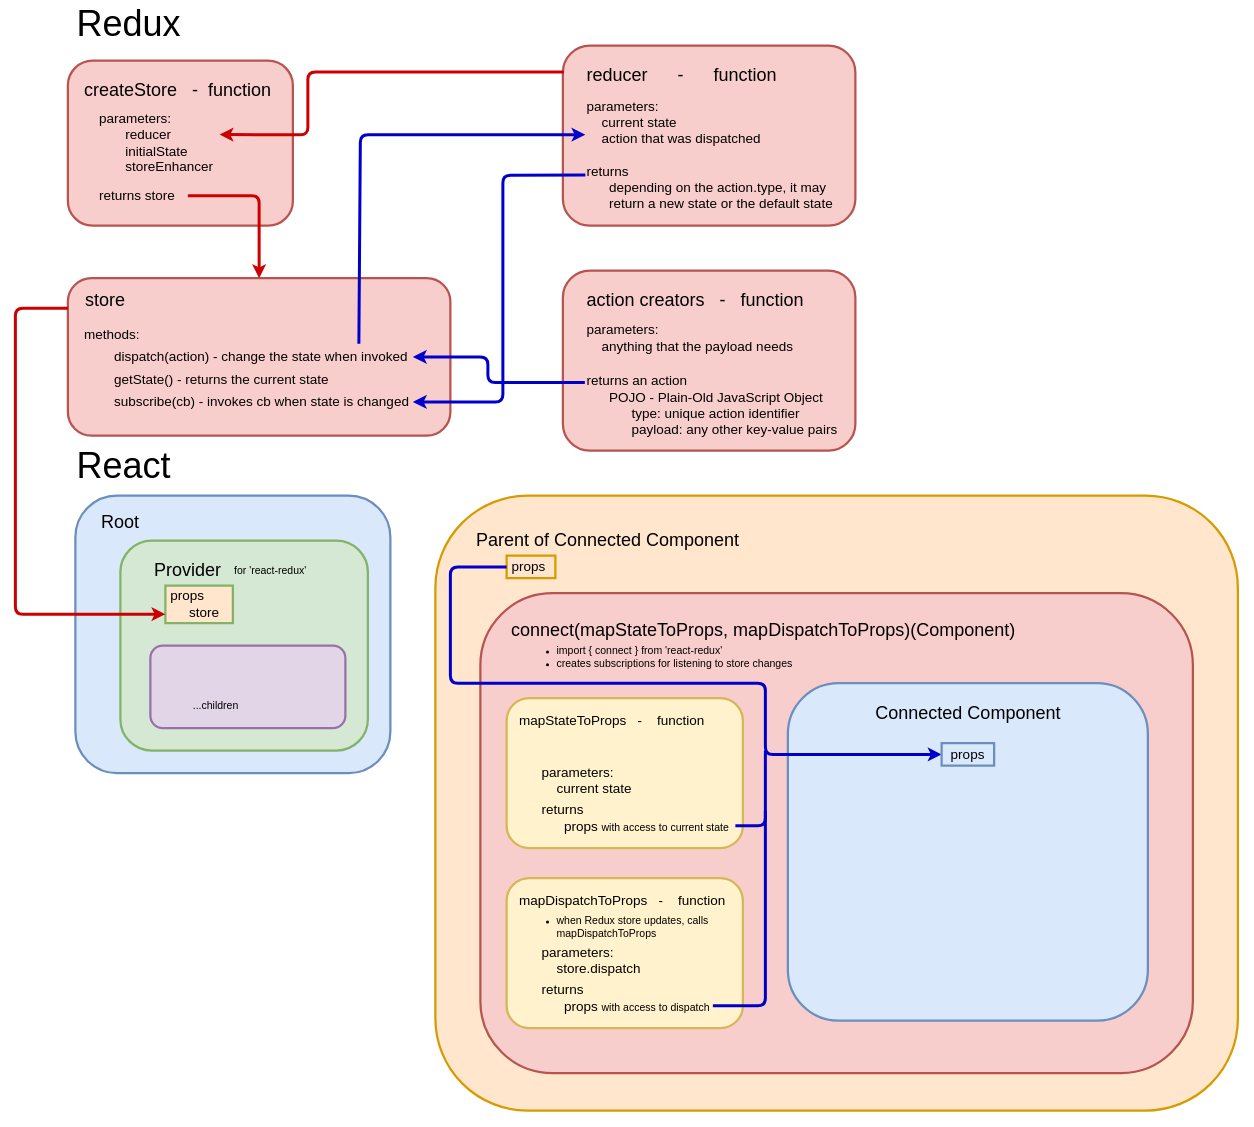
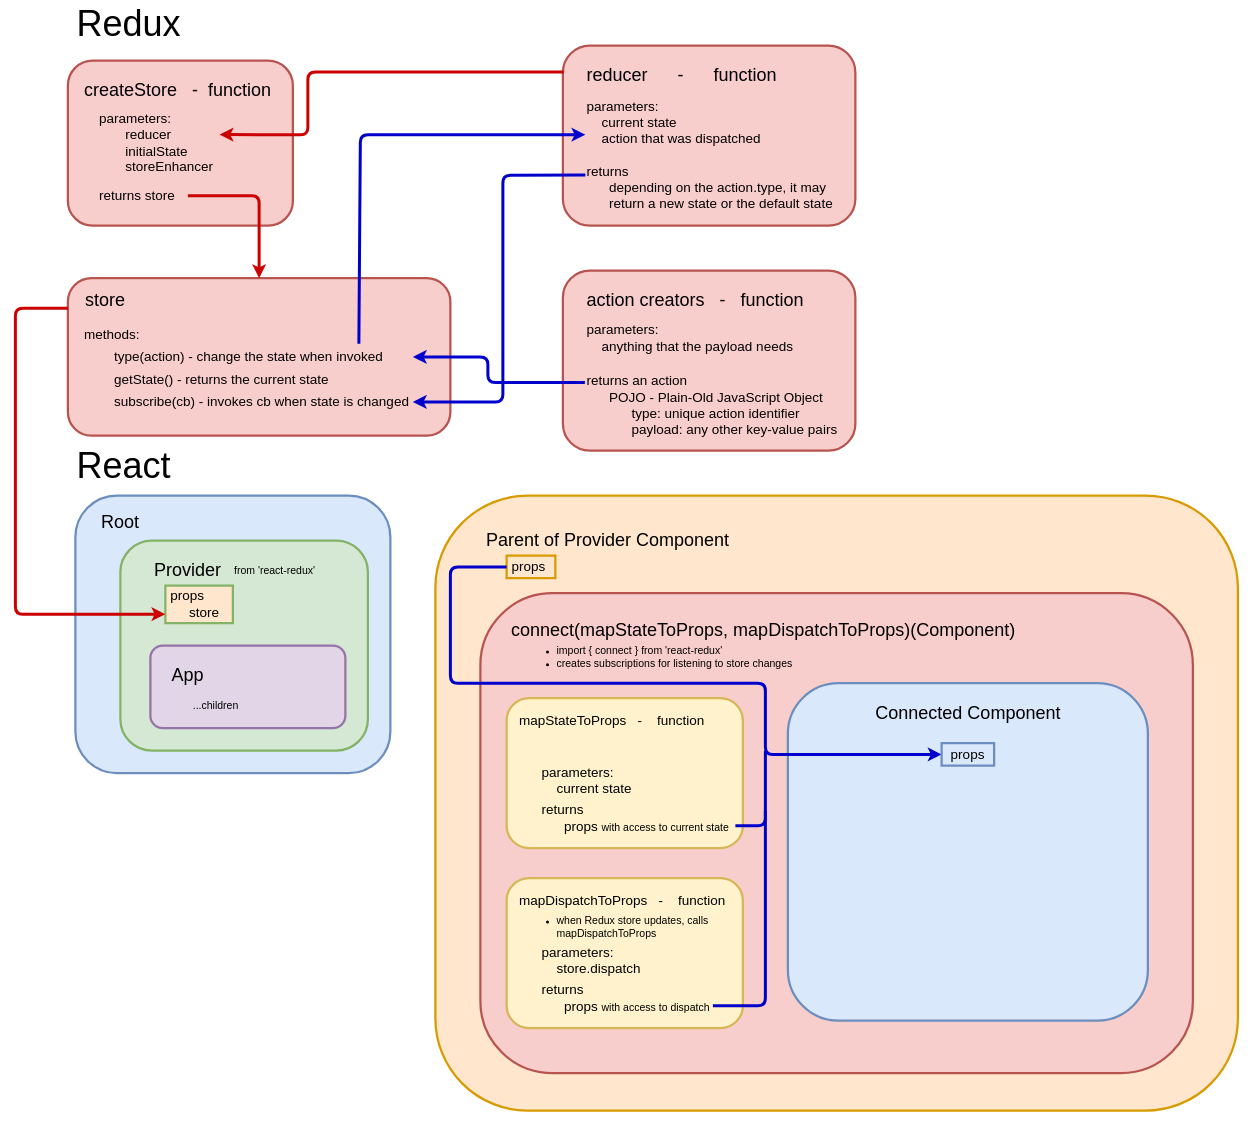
  <mxCell id="0" />
  <mxCell id="1" parent="0" />
  <mxCell id="2" value="" style="rounded=1;whiteSpace=wrap;html=1;strokeWidth=3;strokeColor=#b85450;fillColor=#f8cecc;" vertex="1" parent="1"><mxGeometry x="90" y="370" width="510" height="210" as="geometry" /></mxCell>
  <mxCell id="3" value="&lt;font style=&quot;font-size: 24px&quot;&gt;store&lt;/font&gt;" style="text;html=1;strokeColor=none;fillColor=none;align=center;verticalAlign=middle;whiteSpace=wrap;rounded=0;" vertex="1" parent="1"><mxGeometry x="110" y="390" width="60" height="20" as="geometry" /></mxCell>
- <mxCell id="4" value="&lt;font&gt;&lt;font style=&quot;font-size: 18px&quot;&gt;dispatch(action) - change the state when invoked&lt;/font&gt;&lt;br&gt;&lt;/font&gt;" style="text;html=1;strokeColor=none;fillColor=none;align=left;verticalAlign=middle;whiteSpace=wrap;rounded=0;" vertex="1" parent="1"><mxGeometry x="150" y="460" width="400" height="30" as="geometry" /></mxCell>
+ <mxCell id="4" value="&lt;font&gt;&lt;font style=&quot;font-size: 18px&quot;&gt;type(action) - change the state when invoked&lt;/font&gt;&lt;br&gt;&lt;/font&gt;" style="text;html=1;strokeColor=none;fillColor=none;align=left;verticalAlign=middle;whiteSpace=wrap;rounded=0;" vertex="1" parent="1"><mxGeometry x="150" y="460" width="400" height="30" as="geometry" /></mxCell>
  <mxCell id="5" value="&lt;font style=&quot;font-size: 18px&quot;&gt;getState() - returns the current state&lt;/font&gt;" style="text;html=1;strokeColor=none;fillColor=none;align=left;verticalAlign=middle;whiteSpace=wrap;rounded=0;" vertex="1" parent="1"><mxGeometry x="150" y="490" width="330" height="30" as="geometry" /></mxCell>
  <mxCell id="6" style="edgeStyle=orthogonalEdgeStyle;rounded=0;orthogonalLoop=1;jettySize=auto;html=1;exitX=0.5;exitY=1;exitDx=0;exitDy=0;" edge="1" parent="1" source="2" target="2"><mxGeometry relative="1" as="geometry" /></mxCell>
  <mxCell id="7" value="&lt;font style=&quot;font-size: 48px&quot;&gt;Redux&lt;/font&gt;" style="text;html=1;strokeColor=none;fillColor=none;align=left;verticalAlign=middle;whiteSpace=wrap;rounded=0;" vertex="1" parent="1"><mxGeometry x="100" y="20" width="170" height="20" as="geometry" /></mxCell>
  <mxCell id="8" value="&lt;font style=&quot;font-size: 48px&quot;&gt;React&lt;/font&gt;" style="text;html=1;strokeColor=none;fillColor=none;align=left;verticalAlign=middle;whiteSpace=wrap;rounded=0;" vertex="1" parent="1"><mxGeometry x="100" y="590" width="170" height="60" as="geometry" /></mxCell>
  <mxCell id="9" value="" style="rounded=1;whiteSpace=wrap;html=1;strokeColor=#6c8ebf;strokeWidth=3;fillColor=#dae8fc;" vertex="1" parent="1"><mxGeometry x="100" y="660" width="420" height="370" as="geometry" /></mxCell>
  <mxCell id="10" value="&lt;font style=&quot;font-size: 24px&quot;&gt;Root&lt;/font&gt;" style="text;html=1;strokeColor=none;fillColor=none;align=center;verticalAlign=middle;whiteSpace=wrap;rounded=0;" vertex="1" parent="1"><mxGeometry x="130" y="685" width="60" height="20" as="geometry" /></mxCell>
  <mxCell id="11" value="" style="rounded=1;whiteSpace=wrap;html=1;strokeColor=#82b366;strokeWidth=3;fillColor=#d5e8d4;" vertex="1" parent="1"><mxGeometry x="160" y="720" width="330" height="280" as="geometry" /></mxCell>
  <mxCell id="12" value="&lt;font style=&quot;font-size: 24px&quot;&gt;Provider&lt;/font&gt;" style="text;html=1;strokeColor=none;fillColor=none;align=center;verticalAlign=middle;whiteSpace=wrap;rounded=0;" vertex="1" parent="1"><mxGeometry x="220" y="750" width="60" height="20" as="geometry" /></mxCell>
- <mxCell id="13" value="&lt;font style=&quot;font-size: 14px&quot;&gt;for 'react-redux'&lt;/font&gt;" style="text;html=1;strokeColor=none;fillColor=none;align=left;verticalAlign=middle;whiteSpace=wrap;rounded=0;" vertex="1" parent="1"><mxGeometry x="310" y="750" width="140" height="20" as="geometry" /></mxCell>
+ <mxCell id="13" value="&lt;font style=&quot;font-size: 14px&quot;&gt;from 'react-redux'&lt;/font&gt;" style="text;html=1;strokeColor=none;fillColor=none;align=left;verticalAlign=middle;whiteSpace=wrap;rounded=0;" vertex="1" parent="1"><mxGeometry x="310" y="750" width="140" height="20" as="geometry" /></mxCell>
  <mxCell id="14" value="&lt;font style=&quot;font-size: 18px&quot;&gt;&amp;nbsp;props&lt;br&gt;&amp;nbsp; &amp;nbsp; &amp;nbsp; store&lt;/font&gt;" style="rounded=0;whiteSpace=wrap;html=1;strokeColor=#82b366;strokeWidth=3;fillColor=#ffe6cc;align=left;" vertex="1" parent="1"><mxGeometry x="220" y="780" width="90" height="50" as="geometry" /></mxCell>
  <mxCell id="15" value="" style="rounded=1;whiteSpace=wrap;html=1;strokeColor=#9673a6;strokeWidth=3;fillColor=#e1d5e7;" vertex="1" parent="1"><mxGeometry x="200" y="860" width="260" height="110" as="geometry" /></mxCell>
+ <mxCell id="16" value="&lt;font style=&quot;font-size: 24px&quot;&gt;App&lt;/font&gt;" style="text;html=1;strokeColor=none;fillColor=none;align=center;verticalAlign=middle;whiteSpace=wrap;rounded=0;" vertex="1" parent="1"><mxGeometry x="220" y="890" width="60" height="20" as="geometry" /></mxCell>
  <mxCell id="17" value="" style="endArrow=classic;html=1;strokeWidth=4;strokeColor=#CC0000;" edge="1" parent="1"><mxGeometry width="50" height="50" relative="1" as="geometry"><mxPoint x="90" y="410" as="sourcePoint" /><mxPoint x="220" y="818" as="targetPoint" /><Array as="points"><mxPoint y="410" x="20" /><mxPoint y="818" x="20" /></Array></mxGeometry></mxCell>
  <mxCell id="18" value="" style="rounded=1;whiteSpace=wrap;html=1;strokeColor=#d79b00;strokeWidth=3;fillColor=#ffe6cc;" vertex="1" parent="1"><mxGeometry x="580" y="660" width="1070" height="820" as="geometry" /></mxCell>
- <mxCell id="19" value="&lt;font style=&quot;font-size: 24px&quot;&gt;Parent of Connected Component&lt;/font&gt;" style="text;html=1;strokeColor=none;fillColor=none;align=center;verticalAlign=middle;whiteSpace=wrap;rounded=0;" vertex="1" parent="1"><mxGeometry x="625" y="710" width="370" height="20" as="geometry" /></mxCell>
+ <mxCell id="19" value="&lt;font style=&quot;font-size: 24px&quot;&gt;Parent of Provider Component&lt;/font&gt;" style="text;html=1;strokeColor=none;fillColor=none;align=center;verticalAlign=middle;whiteSpace=wrap;rounded=0;" vertex="1" parent="1"><mxGeometry x="625" y="710" width="370" height="20" as="geometry" /></mxCell>
  <mxCell id="20" value="&lt;font style=&quot;font-size: 18px&quot;&gt;&amp;nbsp;props&lt;/font&gt;" style="rounded=0;whiteSpace=wrap;html=1;strokeColor=#d79b00;strokeWidth=3;fillColor=#ffe6cc;align=left;" vertex="1" parent="1"><mxGeometry x="675" y="740" width="65" height="30" as="geometry" /></mxCell>
  <mxCell id="21" value="" style="rounded=1;whiteSpace=wrap;html=1;strokeColor=#b85450;strokeWidth=3;fillColor=#f8cecc;" vertex="1" parent="1"><mxGeometry x="640" y="790" width="950" height="640" as="geometry" /></mxCell>
  <mxCell id="22" value="" style="rounded=1;whiteSpace=wrap;html=1;strokeColor=#d6b656;strokeWidth=3;fillColor=#fff2cc;" vertex="1" parent="1"><mxGeometry x="675" y="930" width="315" height="200" as="geometry" /></mxCell>
  <mxCell id="23" value="&lt;div&gt;&lt;span&gt;&lt;font style=&quot;font-size: 18px&quot;&gt;mapStateToProps&amp;nbsp; &amp;nbsp;-&amp;nbsp; &amp;nbsp; function&lt;/font&gt;&lt;/span&gt;&lt;/div&gt;" style="text;html=1;strokeColor=none;fillColor=none;align=left;verticalAlign=middle;whiteSpace=wrap;rounded=0;" vertex="1" parent="1"><mxGeometry x="690" y="950" width="270" height="20" as="geometry" /></mxCell>
  <mxCell id="24" value="" style="rounded=1;whiteSpace=wrap;html=1;strokeColor=#6c8ebf;strokeWidth=3;fillColor=#dae8fc;" vertex="1" parent="1"><mxGeometry x="1050" y="910" width="480" height="450" as="geometry" /></mxCell>
  <mxCell id="25" value="&lt;font style=&quot;font-size: 24px&quot;&gt;Connected Component&lt;/font&gt;" style="text;html=1;strokeColor=none;fillColor=none;align=center;verticalAlign=middle;whiteSpace=wrap;rounded=0;" vertex="1" parent="1"><mxGeometry x="1162.5" y="940" width="255" height="20" as="geometry" /></mxCell>
  <mxCell id="26" value="&lt;font style=&quot;font-size: 18px&quot;&gt;returns&lt;br&gt;&amp;nbsp; &amp;nbsp; &amp;nbsp; props &lt;/font&gt;&lt;font style=&quot;font-size: 14px&quot;&gt;with access to current state&lt;/font&gt;" style="text;html=1;strokeColor=none;fillColor=none;align=left;verticalAlign=middle;whiteSpace=wrap;rounded=0;" vertex="1" parent="1"><mxGeometry x="720" y="1070" width="260" height="40" as="geometry" /></mxCell>
  <mxCell id="27" value="" style="rounded=1;whiteSpace=wrap;html=1;strokeColor=#d6b656;strokeWidth=3;fillColor=#fff2cc;" vertex="1" parent="1"><mxGeometry x="675" y="1170" width="315" height="200" as="geometry" /></mxCell>
  <mxCell id="28" value="&lt;div&gt;&lt;span&gt;&lt;font style=&quot;font-size: 18px&quot;&gt;mapDispatchToProps&amp;nbsp; &amp;nbsp;-&amp;nbsp; &amp;nbsp; function&lt;/font&gt;&lt;/span&gt;&lt;/div&gt;" style="text;html=1;strokeColor=none;fillColor=none;align=left;verticalAlign=middle;whiteSpace=wrap;rounded=0;" vertex="1" parent="1"><mxGeometry x="690" y="1190" width="290" height="20" as="geometry" /></mxCell>
  <mxCell id="29" value="&lt;ul&gt;&lt;li&gt;&lt;font style=&quot;font-size: 14px&quot;&gt;when Redux store updates, calls mapDispatchToProps&lt;/font&gt;&lt;/li&gt;&lt;/ul&gt;" style="text;html=1;strokeColor=none;fillColor=none;align=left;verticalAlign=middle;whiteSpace=wrap;rounded=0;" vertex="1" parent="1"><mxGeometry x="700" y="1220" width="270" height="30" as="geometry" /></mxCell>
  <mxCell id="30" value="&lt;font style=&quot;font-size: 18px&quot;&gt;returns&lt;br&gt;&amp;nbsp; &amp;nbsp; &amp;nbsp; props &lt;/font&gt;&lt;font style=&quot;font-size: 14px&quot;&gt;with access to dispatch&lt;/font&gt;" style="text;html=1;strokeColor=none;fillColor=none;align=left;verticalAlign=middle;whiteSpace=wrap;rounded=0;" vertex="1" parent="1"><mxGeometry x="720" y="1310" width="230" height="40" as="geometry" /></mxCell>
  <mxCell id="31" value="&lt;font style=&quot;font-size: 24px&quot;&gt;connect(mapStateToProps, mapDispatchToProps)(Component)&lt;/font&gt;" style="text;html=1;strokeColor=none;fillColor=none;align=center;verticalAlign=middle;whiteSpace=wrap;rounded=0;" vertex="1" parent="1"><mxGeometry x="675" y="830" width="685" height="20" as="geometry" /></mxCell>
  <mxCell id="32" value="&lt;ul&gt;&lt;li&gt;&lt;span style=&quot;font-size: 14px&quot;&gt;import { connect } from 'react-redux'&lt;/span&gt;&lt;/li&gt;&lt;li&gt;&lt;span style=&quot;font-size: 14px&quot;&gt;creates subscriptions for listening to store changes&lt;/span&gt;&lt;/li&gt;&lt;/ul&gt;" style="text;html=1;strokeColor=none;fillColor=none;align=left;verticalAlign=middle;whiteSpace=wrap;rounded=0;" vertex="1" parent="1"><mxGeometry x="700" y="860" width="370" height="30" as="geometry" /></mxCell>
  <mxCell id="33" value="" style="endArrow=classic;html=1;strokeWidth=4;exitX=0;exitY=0.5;exitDx=0;exitDy=0;entryX=0;entryY=0.5;entryDx=0;entryDy=0;strokeColor=#0000CC;" edge="1" parent="1" source="20" target="34"><mxGeometry width="50" height="50" relative="1" as="geometry"><mxPoint x="980" y="1030" as="sourcePoint" /><mxPoint x="1030" y="980" as="targetPoint" /><Array as="points"><mxPoint x="600" y="755" /><mxPoint x="600" y="910" /><mxPoint x="1020" y="910" /><mxPoint x="1020" y="1005" /></Array></mxGeometry></mxCell>
  <mxCell id="34" value="&lt;font style=&quot;font-size: 18px&quot;&gt;props&lt;/font&gt;" style="rounded=0;whiteSpace=wrap;html=1;strokeColor=#6c8ebf;strokeWidth=3;fillColor=#dae8fc;" vertex="1" parent="1"><mxGeometry x="1255" y="990" width="70" height="30" as="geometry" /></mxCell>
  <mxCell id="35" value="" style="endArrow=none;html=1;strokeWidth=4;entryX=1;entryY=0.75;entryDx=0;entryDy=0;strokeColor=#0000CC;" edge="1" parent="1" target="26"><mxGeometry width="50" height="50" relative="1" as="geometry"><mxPoint x="1020" y="1000" as="sourcePoint" /><mxPoint x="1010" y="920" as="targetPoint" /><Array as="points"><mxPoint x="1020" y="1100" /></Array></mxGeometry></mxCell>
  <mxCell id="36" value="" style="endArrow=none;html=1;strokeWidth=4;exitX=1;exitY=0.75;exitDx=0;exitDy=0;strokeColor=#0000CC;" edge="1" parent="1" source="30"><mxGeometry width="50" height="50" relative="1" as="geometry"><mxPoint x="940" y="1190" as="sourcePoint" /><mxPoint x="1020" y="1080" as="targetPoint" /><Array as="points"><mxPoint x="1020" y="1340" /></Array></mxGeometry></mxCell>
  <mxCell id="37" value="&lt;font style=&quot;font-size: 14px&quot;&gt;...children&lt;/font&gt;" style="text;html=1;strokeColor=none;fillColor=none;align=left;verticalAlign=middle;whiteSpace=wrap;rounded=0;" vertex="1" parent="1"><mxGeometry x="255" y="930" width="140" height="20" as="geometry" /></mxCell>
  <mxCell id="38" value="" style="rounded=1;whiteSpace=wrap;html=1;strokeColor=#b85450;strokeWidth=3;fillColor=#f8cecc;" vertex="1" parent="1"><mxGeometry x="750" y="360" width="390" height="240" as="geometry" /></mxCell>
  <mxCell id="39" value="&lt;font style=&quot;font-size: 24px&quot;&gt;action creators&amp;nbsp; &amp;nbsp;-&amp;nbsp; &amp;nbsp;function&lt;/font&gt;" style="text;html=1;strokeColor=none;fillColor=none;align=left;verticalAlign=middle;whiteSpace=wrap;rounded=0;" vertex="1" parent="1"><mxGeometry x="780" y="390" width="350" height="20" as="geometry" /></mxCell>
  <mxCell id="40" value="&lt;font style=&quot;font-size: 18px&quot;&gt;returns an action&lt;br&gt;&amp;nbsp; &amp;nbsp; &amp;nbsp; POJO - Plain-Old JavaScript Object&lt;br&gt;&amp;nbsp; &amp;nbsp; &amp;nbsp; &amp;nbsp; &amp;nbsp; &amp;nbsp; type: unique action identifier&lt;br&gt;&amp;nbsp; &amp;nbsp; &amp;nbsp; &amp;nbsp; &amp;nbsp; &amp;nbsp; payload: any other key-value pairs&lt;br&gt;&lt;/font&gt;" style="text;html=1;strokeColor=none;fillColor=none;align=left;verticalAlign=middle;whiteSpace=wrap;rounded=0;" vertex="1" parent="1"><mxGeometry x="780" y="500" width="340" height="80" as="geometry" /></mxCell>
  <mxCell id="41" value="&lt;font style=&quot;font-size: 18px&quot;&gt;subscribe(cb) - invokes cb when state is changed&lt;/font&gt;" style="text;html=1;strokeColor=none;fillColor=none;align=left;verticalAlign=middle;whiteSpace=wrap;rounded=0;" vertex="1" parent="1"><mxGeometry x="150" y="520" width="400" height="30" as="geometry" /></mxCell>
  <mxCell id="42" value="" style="rounded=1;whiteSpace=wrap;html=1;strokeWidth=3;strokeColor=#b85450;fillColor=#f8cecc;" vertex="1" parent="1"><mxGeometry x="90" y="80" width="300" height="220" as="geometry" /></mxCell>
  <mxCell id="43" value="&lt;font style=&quot;font-size: 24px&quot;&gt;createStore&amp;nbsp; &amp;nbsp;-&amp;nbsp; function&lt;/font&gt;" style="text;html=1;strokeColor=none;fillColor=none;align=left;verticalAlign=middle;whiteSpace=wrap;rounded=0;" vertex="1" parent="1"><mxGeometry x="110" y="110" width="370" height="20" as="geometry" /></mxCell>
  <mxCell id="44" style="edgeStyle=orthogonalEdgeStyle;rounded=0;orthogonalLoop=1;jettySize=auto;html=1;exitX=0.5;exitY=1;exitDx=0;exitDy=0;" edge="1" parent="1" source="42" target="42"><mxGeometry relative="1" as="geometry" /></mxCell>
  <mxCell id="45" value="&lt;font style=&quot;font-size: 18px&quot;&gt;returns store&lt;br&gt;&lt;/font&gt;" style="text;html=1;strokeColor=none;fillColor=none;align=left;verticalAlign=middle;whiteSpace=wrap;rounded=0;" vertex="1" parent="1"><mxGeometry x="130" y="250" width="120" height="20" as="geometry" /></mxCell>
  <mxCell id="46" value="&lt;font style=&quot;font-size: 18px&quot;&gt;parameters:&lt;br&gt;&amp;nbsp; &amp;nbsp; &amp;nbsp; &amp;nbsp;reducer&lt;br&gt;&amp;nbsp; &amp;nbsp; &amp;nbsp; &amp;nbsp;initialState&lt;br&gt;&amp;nbsp; &amp;nbsp; &amp;nbsp; &amp;nbsp;storeEnhancer&lt;br&gt;&lt;/font&gt;" style="text;html=1;strokeColor=none;fillColor=none;align=left;verticalAlign=middle;whiteSpace=wrap;rounded=0;" vertex="1" parent="1"><mxGeometry x="130" y="150" width="160" height="80" as="geometry" /></mxCell>
  <mxCell id="47" value="&lt;font&gt;&lt;font style=&quot;font-size: 18px&quot;&gt;methods:&lt;/font&gt;&lt;br&gt;&lt;/font&gt;" style="text;html=1;strokeColor=none;fillColor=none;align=left;verticalAlign=middle;whiteSpace=wrap;rounded=0;" vertex="1" parent="1"><mxGeometry x="110" y="430" width="90" height="30" as="geometry" /></mxCell>
  <mxCell id="48" value="" style="rounded=1;whiteSpace=wrap;html=1;strokeColor=#b85450;strokeWidth=3;fillColor=#f8cecc;" vertex="1" parent="1"><mxGeometry x="750" y="60" width="390" height="240" as="geometry" /></mxCell>
  <mxCell id="49" value="&lt;font style=&quot;font-size: 24px&quot;&gt;reducer&amp;nbsp; &amp;nbsp; &amp;nbsp; -&amp;nbsp; &amp;nbsp; &amp;nbsp; function&lt;/font&gt;" style="text;html=1;strokeColor=none;fillColor=none;align=left;verticalAlign=middle;whiteSpace=wrap;rounded=0;" vertex="1" parent="1"><mxGeometry x="780" y="90" width="350" height="20" as="geometry" /></mxCell>
  <mxCell id="50" value="&lt;font style=&quot;font-size: 18px&quot;&gt;returns&lt;br&gt;&amp;nbsp; &amp;nbsp; &amp;nbsp; depending on the action.type, it may&amp;nbsp;&lt;br&gt;&amp;nbsp; &amp;nbsp; &amp;nbsp; return a new state or the default state&lt;br&gt;&lt;/font&gt;" style="text;html=1;strokeColor=none;fillColor=none;align=left;verticalAlign=middle;whiteSpace=wrap;rounded=0;" vertex="1" parent="1"><mxGeometry x="780" y="215" width="340" height="70" as="geometry" /></mxCell>
  <mxCell id="51" value="&lt;font style=&quot;font-size: 18px&quot;&gt;parameters:&lt;br&gt;&amp;nbsp; &amp;nbsp; anything that the payload needs&lt;br&gt;&lt;/font&gt;" style="text;html=1;strokeColor=none;fillColor=none;align=left;verticalAlign=middle;whiteSpace=wrap;rounded=0;" vertex="1" parent="1"><mxGeometry x="780" y="430" width="340" height="40" as="geometry" /></mxCell>
  <mxCell id="52" value="&lt;font style=&quot;font-size: 18px&quot;&gt;parameters:&lt;br&gt;&amp;nbsp; &amp;nbsp; current state&lt;br&gt;&amp;nbsp; &amp;nbsp; action that was dispatched&lt;br&gt;&lt;/font&gt;" style="text;html=1;strokeColor=none;fillColor=none;align=left;verticalAlign=middle;whiteSpace=wrap;rounded=0;" vertex="1" parent="1"><mxGeometry x="780" y="130" width="340" height="65" as="geometry" /></mxCell>
  <mxCell id="53" value="" style="endArrow=classic;html=1;strokeWidth=4;exitX=-0.002;exitY=0.115;exitDx=0;exitDy=0;exitPerimeter=0;entryX=1;entryY=0.5;entryDx=0;entryDy=0;strokeColor=#0000CC;" edge="1" parent="1" source="40" target="4"><mxGeometry width="50" height="50" relative="1" as="geometry"><mxPoint x="520" y="450" as="sourcePoint" /><mxPoint x="570" y="400" as="targetPoint" /><Array as="points"><mxPoint x="650" y="509" /><mxPoint x="650" y="475" /></Array></mxGeometry></mxCell>
  <mxCell id="54" value="" style="endArrow=classic;html=1;strokeWidth=4;exitX=0.82;exitY=-0.086;exitDx=0;exitDy=0;entryX=0;entryY=0.75;entryDx=0;entryDy=0;strokeColor=#0000CC;exitPerimeter=0;" edge="1" parent="1" source="4" target="52"><mxGeometry width="50" height="50" relative="1" as="geometry"><mxPoint x="530" y="450" as="sourcePoint" /><mxPoint x="580" y="400" as="targetPoint" /><Array as="points"><mxPoint x="480" y="179" /></Array></mxGeometry></mxCell>
  <mxCell id="55" value="" style="endArrow=classic;html=1;strokeColor=#CC0000;strokeWidth=4;exitX=1;exitY=0.5;exitDx=0;exitDy=0;entryX=0.5;entryY=0;entryDx=0;entryDy=0;" edge="1" parent="1" source="45" target="2"><mxGeometry width="50" height="50" relative="1" as="geometry"><mxPoint x="400" y="400" as="sourcePoint" /><mxPoint x="450" y="350" as="targetPoint" /><Array as="points"><mxPoint x="345" y="260" /></Array></mxGeometry></mxCell>
  <mxCell id="56" value="" style="endArrow=classic;html=1;strokeWidth=4;exitX=0;exitY=0.25;exitDx=0;exitDy=0;entryX=1;entryY=0.5;entryDx=0;entryDy=0;strokeColor=#0000CC;" edge="1" parent="1" source="50" target="41"><mxGeometry width="50" height="50" relative="1" as="geometry"><mxPoint x="490" y="470" as="sourcePoint" /><mxPoint x="790" y="188.75" as="targetPoint" /><Array as="points"><mxPoint x="670" y="233" /><mxPoint x="670" y="535" /></Array></mxGeometry></mxCell>
  <mxCell id="57" value="" style="endArrow=classic;html=1;strokeColor=#CC0000;strokeWidth=4;exitX=0.003;exitY=0.146;exitDx=0;exitDy=0;exitPerimeter=0;entryX=1.014;entryY=0.357;entryDx=0;entryDy=0;entryPerimeter=0;" edge="1" parent="1" source="48" target="46"><mxGeometry width="50" height="50" relative="1" as="geometry"><mxPoint x="530" y="400" as="sourcePoint" /><mxPoint x="580" y="350" as="targetPoint" /><Array as="points"><mxPoint x="410" y="95" /><mxPoint x="410" y="179" /></Array></mxGeometry></mxCell>
  <mxCell id="58" value="&lt;font style=&quot;font-size: 18px&quot;&gt;parameters:&lt;br&gt;&amp;nbsp; &amp;nbsp; current state&lt;br&gt;&lt;/font&gt;" style="text;html=1;strokeColor=none;fillColor=none;align=left;verticalAlign=middle;whiteSpace=wrap;rounded=0;" vertex="1" parent="1"><mxGeometry x="720" y="1020" width="240" height="40" as="geometry" /></mxCell>
  <mxCell id="59" value="&lt;font style=&quot;font-size: 18px&quot;&gt;parameters:&lt;br&gt;&amp;nbsp; &amp;nbsp; store.dispatch&lt;br&gt;&lt;/font&gt;" style="text;html=1;strokeColor=none;fillColor=none;align=left;verticalAlign=middle;whiteSpace=wrap;rounded=0;" vertex="1" parent="1"><mxGeometry x="720" y="1260" width="230" height="40" as="geometry" /></mxCell>
